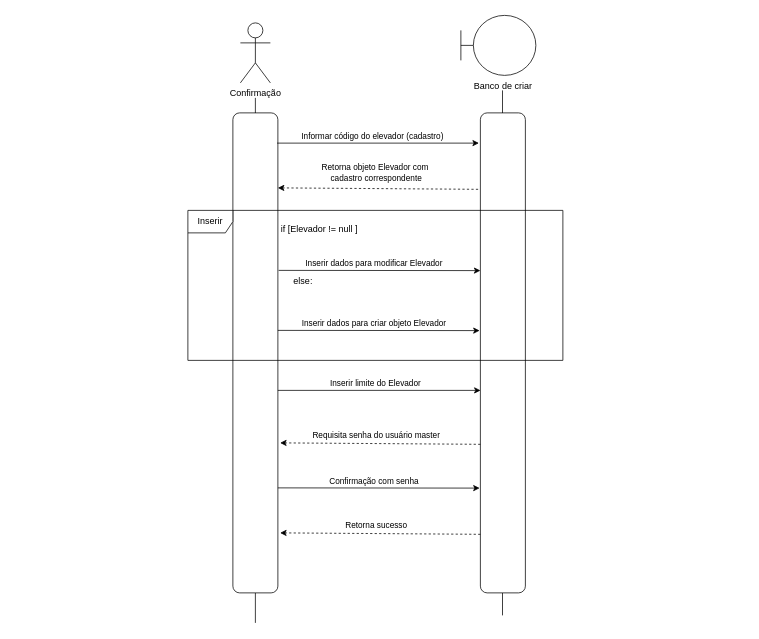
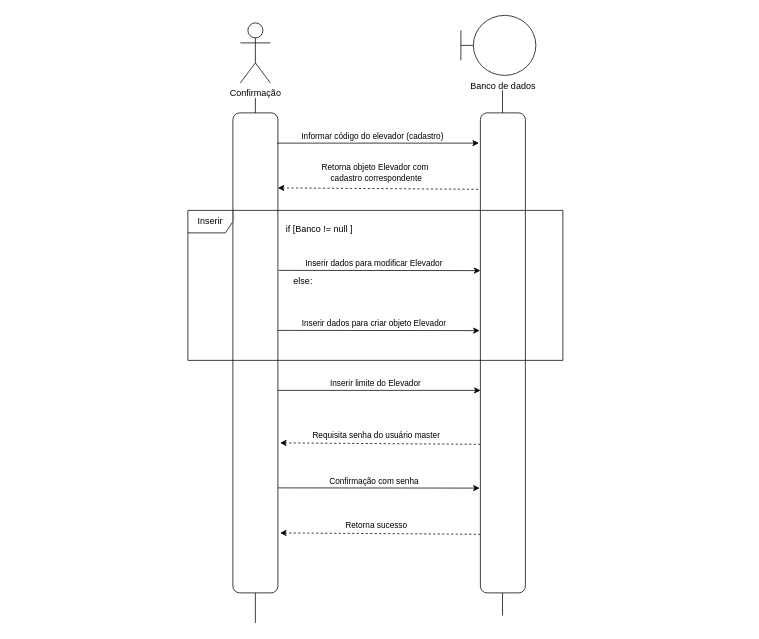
  <mxCell id="0" />
  <mxCell id="1" parent="0" />
  <mxCell id="2" value="Confirmação" style="shape=umlActor;verticalLabelPosition=bottom;verticalAlign=top;html=1;outlineConnect=0;" parent="1" vertex="1"><mxGeometry x="320" y="30" width="40" height="80" as="geometry" /></mxCell>
  <mxCell id="3" value="" style="group" parent="1" vertex="1" connectable="0"><mxGeometry x="310" y="130" width="60.0" height="700" as="geometry" /></mxCell>
  <mxCell id="4" value="" style="endArrow=none;html=1;rounded=0;" parent="3" edge="1"><mxGeometry width="50" height="50" relative="1" as="geometry"><mxPoint x="30.0" y="700" as="sourcePoint" /><mxPoint x="30.0" as="targetPoint" /></mxGeometry></mxCell>
  <mxCell id="5" value="" style="rounded=1;whiteSpace=wrap;html=1;rotation=90;" parent="3" vertex="1"><mxGeometry x="-290" y="310" width="640" height="60" as="geometry" /></mxCell>
  <mxCell id="6" value="&lt;span style=&quot;color: rgba(0, 0, 0, 0); font-family: monospace; font-size: 0px; text-align: start; background-color: rgb(251, 251, 251);&quot;&gt;%3CmxGraphModel%3E%3Croot%3E%3CmxCell%20id%3D%220%22%2F%3E%3CmxCell%20id%3D%221%22%20parent%3D%220%22%2F%3E%3CmxCell%20id%3D%222%22%20value%3D%22%22%20style%3D%22endArrow%3Dclassic%3Bhtml%3D1%3Brounded%3D0%3BexitX%3D0.063%3BexitY%3D0.017%3BexitDx%3D0%3BexitDy%3D0%3BexitPerimeter%3D0%3BentryX%3D0.063%3BentryY%3D1.033%3BentryDx%3D0%3BentryDy%3D0%3BentryPerimeter%3D0%3B%22%20edge%3D%221%22%20parent%3D%221%22%3E%3CmxGeometry%20width%3D%2250%22%20height%3D%2250%22%20relative%3D%221%22%20as%3D%22geometry%22%3E%3CmxPoint%20x%3D%22249%22%20y%3D%22280%22%20as%3D%22sourcePoint%22%2F%3E%3CmxPoint%20x%3D%22548%22%20y%3D%22280%22%20as%3D%22targetPoint%22%2F%3E%3C%2FmxGeometry%3E%3C%2FmxCell%3E%3CmxCell%20id%3D%223%22%20value%3D%22Escaneia%20o%20c%C3%B3digo%20do%20elevador%22%20style%3D%22edgeLabel%3Bhtml%3D1%3Balign%3Dcenter%3BverticalAlign%3Dmiddle%3Bresizable%3D0%3Bpoints%3D%5B%5D%3B%22%20vertex%3D%221%22%20connectable%3D%220%22%20parent%3D%222%22%3E%3CmxGeometry%20x%3D%22-0.077%22%20y%3D%223%22%20relative%3D%221%22%20as%3D%22geometry%22%3E%3CmxPoint%20x%3D%223%22%20y%3D%22-7%22%20as%3D%22offset%22%2F%3E%3C%2FmxGeometry%3E%3C%2FmxCell%3E%3C%2Froot%3E%3C%2FmxGraphModel%3E&lt;/span&gt;" style="endArrow=classic;html=1;rounded=0;exitX=0.063;exitY=0.017;exitDx=0;exitDy=0;exitPerimeter=0;entryX=0.063;entryY=1.033;entryDx=0;entryDy=0;entryPerimeter=0;" parent="1" source="5" edge="1"><mxGeometry width="50" height="50" relative="1" as="geometry"><mxPoint x="510" y="270" as="sourcePoint" /><mxPoint x="638.02" y="190.32" as="targetPoint" /></mxGeometry></mxCell>
  <mxCell id="7" value="Informar código do elevador (cadastro)" style="edgeLabel;html=1;align=center;verticalAlign=middle;resizable=0;points=[];" parent="6" vertex="1" connectable="0"><mxGeometry x="-0.077" y="3" relative="1" as="geometry"><mxPoint x="3" y="-7" as="offset" /></mxGeometry></mxCell>
  <mxCell id="8" value="" style="shape=umlBoundary;whiteSpace=wrap;html=1;" parent="1" vertex="1"><mxGeometry x="614" y="20" width="100" height="80" as="geometry" /></mxCell>
  <mxCell id="9" value="" style="group" parent="1" vertex="1" connectable="0"><mxGeometry x="640" y="120" width="85" height="700" as="geometry" /></mxCell>
  <mxCell id="10" value="" style="endArrow=none;html=1;rounded=0;" parent="9" edge="1"><mxGeometry width="50" height="50" relative="1" as="geometry"><mxPoint x="29.5" y="700" as="sourcePoint" /><mxPoint x="29.5" as="targetPoint" /></mxGeometry></mxCell>
  <mxCell id="11" value="" style="rounded=1;whiteSpace=wrap;html=1;rotation=90;" parent="9" vertex="1"><mxGeometry x="-290" y="320" width="640" height="60" as="geometry" /></mxCell>
- <mxCell id="12" value="Banco de criar" style="text;html=1;align=center;verticalAlign=middle;resizable=0;points=[];autosize=1;strokeColor=none;fillColor=none;" parent="9" vertex="1"><mxGeometry x="-25" y="-20" width="110" height="30" as="geometry" /></mxCell>
+ <mxCell id="12" value="Banco de dados" style="text;html=1;align=center;verticalAlign=middle;resizable=0;points=[];autosize=1;strokeColor=none;fillColor=none;" parent="9" vertex="1"><mxGeometry x="-25" y="-20" width="110" height="30" as="geometry" /></mxCell>
  <mxCell id="13" value="&lt;span style=&quot;color: rgba(0, 0, 0, 0); font-family: monospace; font-size: 0px; text-align: start; background-color: rgb(251, 251, 251);&quot;&gt;%3CmxGraphModel%3E%3Croot%3E%3CmxCell%20id%3D%220%22%2F%3E%3CmxCell%20id%3D%221%22%20parent%3D%220%22%2F%3E%3CmxCell%20id%3D%222%22%20value%3D%22%22%20style%3D%22endArrow%3Dclassic%3Bhtml%3D1%3Brounded%3D0%3BexitX%3D0.063%3BexitY%3D0.017%3BexitDx%3D0%3BexitDy%3D0%3BexitPerimeter%3D0%3BentryX%3D0.063%3BentryY%3D1.033%3BentryDx%3D0%3BentryDy%3D0%3BentryPerimeter%3D0%3B%22%20edge%3D%221%22%20parent%3D%221%22%3E%3CmxGeometry%20width%3D%2250%22%20height%3D%2250%22%20relative%3D%221%22%20as%3D%22geometry%22%3E%3CmxPoint%20x%3D%22249%22%20y%3D%22280%22%20as%3D%22sourcePoint%22%2F%3E%3CmxPoint%20x%3D%22548%22%20y%3D%22280%22%20as%3D%22targetPoint%22%2F%3E%3C%2FmxGeometry%3E%3C%2FmxCell%3E%3CmxCell%20id%3D%223%22%20value%3D%22Escaneia%20o%20c%C3%B3digo%20do%20elevador%22%20style%3D%22edgeLabel%3Bhtml%3D1%3Balign%3Dcenter%3BverticalAlign%3Dmiddle%3Bresizable%3D0%3Bpoints%3D%5B%5D%3B%22%20vertex%3D%221%22%20connectable%3D%220%22%20parent%3D%222%22%3E%3CmxGeometry%20x%3D%22-0.077%22%20y%3D%223%22%20relative%3D%221%22%20as%3D%22geometry%22%3E%3CmxPoint%20x%3D%223%22%20y%3D%22-7%22%20as%3D%22offset%22%2F%3E%3C%2FmxGeometry%3E%3C%2FmxCell%3E%3C%2Froot%3E%3C%2FmxGraphModel%3E&lt;/span&gt;" style="endArrow=classic;html=1;rounded=0;exitX=0.222;exitY=1.05;exitDx=0;exitDy=0;exitPerimeter=0;entryX=0.219;entryY=0;entryDx=0;entryDy=0;entryPerimeter=0;endFill=1;strokeColor=default;dashed=1;" parent="1" edge="1"><mxGeometry width="50" height="50" relative="1" as="geometry"><mxPoint x="637" y="251.92" as="sourcePoint" /><mxPoint x="370" y="250" as="targetPoint" /></mxGeometry></mxCell>
  <mxCell id="14" value="Retorna objeto Elevador com&amp;nbsp;&lt;div&gt;cadastro correspondente&lt;/div&gt;" style="edgeLabel;html=1;align=center;verticalAlign=middle;resizable=0;points=[];" parent="13" vertex="1" connectable="0"><mxGeometry x="0.049" relative="1" as="geometry"><mxPoint x="3" y="-21" as="offset" /></mxGeometry></mxCell>
  <mxCell id="15" value="&lt;span style=&quot;color: rgba(0, 0, 0, 0); font-family: monospace; font-size: 0px; text-align: start; background-color: rgb(251, 251, 251);&quot;&gt;%3CmxGraphModel%3E%3Croot%3E%3CmxCell%20id%3D%220%22%2F%3E%3CmxCell%20id%3D%221%22%20parent%3D%220%22%2F%3E%3CmxCell%20id%3D%222%22%20value%3D%22%22%20style%3D%22endArrow%3Dclassic%3Bhtml%3D1%3Brounded%3D0%3BexitX%3D0.063%3BexitY%3D0.017%3BexitDx%3D0%3BexitDy%3D0%3BexitPerimeter%3D0%3BentryX%3D0.063%3BentryY%3D1.033%3BentryDx%3D0%3BentryDy%3D0%3BentryPerimeter%3D0%3B%22%20edge%3D%221%22%20parent%3D%221%22%3E%3CmxGeometry%20width%3D%2250%22%20height%3D%2250%22%20relative%3D%221%22%20as%3D%22geometry%22%3E%3CmxPoint%20x%3D%22249%22%20y%3D%22280%22%20as%3D%22sourcePoint%22%2F%3E%3CmxPoint%20x%3D%22548%22%20y%3D%22280%22%20as%3D%22targetPoint%22%2F%3E%3C%2FmxGeometry%3E%3C%2FmxCell%3E%3CmxCell%20id%3D%223%22%20value%3D%22Escaneia%20o%20c%C3%B3digo%20do%20elevador%22%20style%3D%22edgeLabel%3Bhtml%3D1%3Balign%3Dcenter%3BverticalAlign%3Dmiddle%3Bresizable%3D0%3Bpoints%3D%5B%5D%3B%22%20vertex%3D%221%22%20connectable%3D%220%22%20parent%3D%222%22%3E%3CmxGeometry%20x%3D%22-0.077%22%20y%3D%223%22%20relative%3D%221%22%20as%3D%22geometry%22%3E%3CmxPoint%20x%3D%223%22%20y%3D%22-7%22%20as%3D%22offset%22%2F%3E%3C%2FmxGeometry%3E%3C%2FmxCell%3E%3C%2Froot%3E%3C%2FmxGraphModel%3E&lt;/span&gt;" style="endArrow=classic;html=1;rounded=0;exitX=0.063;exitY=0.017;exitDx=0;exitDy=0;exitPerimeter=0;entryX=0.063;entryY=1.033;entryDx=0;entryDy=0;entryPerimeter=0;" parent="1" edge="1"><mxGeometry width="50" height="50" relative="1" as="geometry"><mxPoint x="370.98" y="360" as="sourcePoint" /><mxPoint x="640" y="360.32" as="targetPoint" /></mxGeometry></mxCell>
  <mxCell id="16" value="Inserir dados para modificar Elevador" style="edgeLabel;html=1;align=center;verticalAlign=middle;resizable=0;points=[];" parent="15" vertex="1" connectable="0"><mxGeometry x="-0.077" y="3" relative="1" as="geometry"><mxPoint x="3" y="-7" as="offset" /></mxGeometry></mxCell>
  <mxCell id="17" value="Inserir" style="shape=umlFrame;whiteSpace=wrap;html=1;pointerEvents=0;" parent="1" vertex="1"><mxGeometry x="250" y="280" width="500" height="200" as="geometry" /></mxCell>
- <mxCell id="18" value="if [Elevador != null ]" style="text;html=1;align=center;verticalAlign=middle;resizable=0;points=[];autosize=1;strokeColor=none;fillColor=none;" parent="1" vertex="1"><mxGeometry x="360" y="290" width="130" height="30" as="geometry" /></mxCell>
+ <mxCell id="18" value="if [Banco != null ]" style="text;html=1;align=center;verticalAlign=middle;resizable=0;points=[];autosize=1;strokeColor=none;fillColor=none;" parent="1" vertex="1"><mxGeometry x="360" y="290" width="130" height="30" as="geometry" /></mxCell>
  <mxCell id="19" value="else:&amp;nbsp;" style="text;html=1;align=center;verticalAlign=middle;resizable=0;points=[];autosize=1;strokeColor=none;fillColor=none;" parent="1" vertex="1"><mxGeometry x="380" y="360" width="50" height="30" as="geometry" /></mxCell>
  <mxCell id="20" value="&lt;span style=&quot;color: rgba(0, 0, 0, 0); font-family: monospace; font-size: 0px; text-align: start; background-color: rgb(251, 251, 251);&quot;&gt;%3CmxGraphModel%3E%3Croot%3E%3CmxCell%20id%3D%220%22%2F%3E%3CmxCell%20id%3D%221%22%20parent%3D%220%22%2F%3E%3CmxCell%20id%3D%222%22%20value%3D%22%22%20style%3D%22endArrow%3Dclassic%3Bhtml%3D1%3Brounded%3D0%3BexitX%3D0.063%3BexitY%3D0.017%3BexitDx%3D0%3BexitDy%3D0%3BexitPerimeter%3D0%3BentryX%3D0.063%3BentryY%3D1.033%3BentryDx%3D0%3BentryDy%3D0%3BentryPerimeter%3D0%3B%22%20edge%3D%221%22%20parent%3D%221%22%3E%3CmxGeometry%20width%3D%2250%22%20height%3D%2250%22%20relative%3D%221%22%20as%3D%22geometry%22%3E%3CmxPoint%20x%3D%22249%22%20y%3D%22280%22%20as%3D%22sourcePoint%22%2F%3E%3CmxPoint%20x%3D%22548%22%20y%3D%22280%22%20as%3D%22targetPoint%22%2F%3E%3C%2FmxGeometry%3E%3C%2FmxCell%3E%3CmxCell%20id%3D%223%22%20value%3D%22Escaneia%20o%20c%C3%B3digo%20do%20elevador%22%20style%3D%22edgeLabel%3Bhtml%3D1%3Balign%3Dcenter%3BverticalAlign%3Dmiddle%3Bresizable%3D0%3Bpoints%3D%5B%5D%3B%22%20vertex%3D%221%22%20connectable%3D%220%22%20parent%3D%222%22%3E%3CmxGeometry%20x%3D%22-0.077%22%20y%3D%223%22%20relative%3D%221%22%20as%3D%22geometry%22%3E%3CmxPoint%20x%3D%223%22%20y%3D%22-7%22%20as%3D%22offset%22%2F%3E%3C%2FmxGeometry%3E%3C%2FmxCell%3E%3C%2Froot%3E%3C%2FmxGraphModel%3E&lt;/span&gt;" style="endArrow=classic;html=1;rounded=0;exitX=0.063;exitY=0.017;exitDx=0;exitDy=0;exitPerimeter=0;entryX=0.063;entryY=1.033;entryDx=0;entryDy=0;entryPerimeter=0;" parent="1" edge="1"><mxGeometry width="50" height="50" relative="1" as="geometry"><mxPoint x="370" y="440" as="sourcePoint" /><mxPoint x="639.02" y="440.32" as="targetPoint" /></mxGeometry></mxCell>
  <mxCell id="21" value="Inserir dados para criar objeto Elevador" style="edgeLabel;html=1;align=center;verticalAlign=middle;resizable=0;points=[];" parent="20" vertex="1" connectable="0"><mxGeometry x="-0.077" y="3" relative="1" as="geometry"><mxPoint x="3" y="-7" as="offset" /></mxGeometry></mxCell>
  <mxCell id="22" value="&lt;span style=&quot;color: rgba(0, 0, 0, 0); font-family: monospace; font-size: 0px; text-align: start; background-color: rgb(251, 251, 251);&quot;&gt;%3CmxGraphModel%3E%3Croot%3E%3CmxCell%20id%3D%220%22%2F%3E%3CmxCell%20id%3D%221%22%20parent%3D%220%22%2F%3E%3CmxCell%20id%3D%222%22%20value%3D%22%22%20style%3D%22endArrow%3Dclassic%3Bhtml%3D1%3Brounded%3D0%3BexitX%3D0.063%3BexitY%3D0.017%3BexitDx%3D0%3BexitDy%3D0%3BexitPerimeter%3D0%3BentryX%3D0.063%3BentryY%3D1.033%3BentryDx%3D0%3BentryDy%3D0%3BentryPerimeter%3D0%3B%22%20edge%3D%221%22%20parent%3D%221%22%3E%3CmxGeometry%20width%3D%2250%22%20height%3D%2250%22%20relative%3D%221%22%20as%3D%22geometry%22%3E%3CmxPoint%20x%3D%22249%22%20y%3D%22280%22%20as%3D%22sourcePoint%22%2F%3E%3CmxPoint%20x%3D%22548%22%20y%3D%22280%22%20as%3D%22targetPoint%22%2F%3E%3C%2FmxGeometry%3E%3C%2FmxCell%3E%3CmxCell%20id%3D%223%22%20value%3D%22Escaneia%20o%20c%C3%B3digo%20do%20elevador%22%20style%3D%22edgeLabel%3Bhtml%3D1%3Balign%3Dcenter%3BverticalAlign%3Dmiddle%3Bresizable%3D0%3Bpoints%3D%5B%5D%3B%22%20vertex%3D%221%22%20connectable%3D%220%22%20parent%3D%222%22%3E%3CmxGeometry%20x%3D%22-0.077%22%20y%3D%223%22%20relative%3D%221%22%20as%3D%22geometry%22%3E%3CmxPoint%20x%3D%223%22%20y%3D%22-7%22%20as%3D%22offset%22%2F%3E%3C%2FmxGeometry%3E%3C%2FmxCell%3E%3C%2Froot%3E%3C%2FmxGraphModel%3E&lt;/span&gt;" style="endArrow=classic;html=1;rounded=0;exitX=0.222;exitY=1.05;exitDx=0;exitDy=0;exitPerimeter=0;entryX=0.219;entryY=0;entryDx=0;entryDy=0;entryPerimeter=0;endFill=1;strokeColor=default;dashed=1;" parent="1" edge="1"><mxGeometry width="50" height="50" relative="1" as="geometry"><mxPoint x="640" y="591.92" as="sourcePoint" /><mxPoint x="373" y="590" as="targetPoint" /></mxGeometry></mxCell>
  <mxCell id="23" value="Requisita senha do usuário master" style="edgeLabel;html=1;align=center;verticalAlign=middle;resizable=0;points=[];" parent="22" vertex="1" connectable="0"><mxGeometry x="0.049" relative="1" as="geometry"><mxPoint y="-11" as="offset" /></mxGeometry></mxCell>
  <mxCell id="24" value="&lt;span style=&quot;color: rgba(0, 0, 0, 0); font-family: monospace; font-size: 0px; text-align: start; background-color: rgb(251, 251, 251);&quot;&gt;%3CmxGraphModel%3E%3Croot%3E%3CmxCell%20id%3D%220%22%2F%3E%3CmxCell%20id%3D%221%22%20parent%3D%220%22%2F%3E%3CmxCell%20id%3D%222%22%20value%3D%22%22%20style%3D%22endArrow%3Dclassic%3Bhtml%3D1%3Brounded%3D0%3BexitX%3D0.063%3BexitY%3D0.017%3BexitDx%3D0%3BexitDy%3D0%3BexitPerimeter%3D0%3BentryX%3D0.063%3BentryY%3D1.033%3BentryDx%3D0%3BentryDy%3D0%3BentryPerimeter%3D0%3B%22%20edge%3D%221%22%20parent%3D%221%22%3E%3CmxGeometry%20width%3D%2250%22%20height%3D%2250%22%20relative%3D%221%22%20as%3D%22geometry%22%3E%3CmxPoint%20x%3D%22249%22%20y%3D%22280%22%20as%3D%22sourcePoint%22%2F%3E%3CmxPoint%20x%3D%22548%22%20y%3D%22280%22%20as%3D%22targetPoint%22%2F%3E%3C%2FmxGeometry%3E%3C%2FmxCell%3E%3CmxCell%20id%3D%223%22%20value%3D%22Escaneia%20o%20c%C3%B3digo%20do%20elevador%22%20style%3D%22edgeLabel%3Bhtml%3D1%3Balign%3Dcenter%3BverticalAlign%3Dmiddle%3Bresizable%3D0%3Bpoints%3D%5B%5D%3B%22%20vertex%3D%221%22%20connectable%3D%220%22%20parent%3D%222%22%3E%3CmxGeometry%20x%3D%22-0.077%22%20y%3D%223%22%20relative%3D%221%22%20as%3D%22geometry%22%3E%3CmxPoint%20x%3D%223%22%20y%3D%22-7%22%20as%3D%22offset%22%2F%3E%3C%2FmxGeometry%3E%3C%2FmxCell%3E%3C%2Froot%3E%3C%2FmxGraphModel%3E&lt;/span&gt;" style="endArrow=classic;html=1;rounded=0;exitX=0.063;exitY=0.017;exitDx=0;exitDy=0;exitPerimeter=0;entryX=0.063;entryY=1.033;entryDx=0;entryDy=0;entryPerimeter=0;" parent="1" edge="1"><mxGeometry width="50" height="50" relative="1" as="geometry"><mxPoint x="370" y="650" as="sourcePoint" /><mxPoint x="639.02" y="650.32" as="targetPoint" /></mxGeometry></mxCell>
  <mxCell id="25" value="Confirmação com senha" style="edgeLabel;html=1;align=center;verticalAlign=middle;resizable=0;points=[];" parent="24" vertex="1" connectable="0"><mxGeometry x="-0.077" y="3" relative="1" as="geometry"><mxPoint x="3" y="-7" as="offset" /></mxGeometry></mxCell>
  <mxCell id="26" value="&lt;span style=&quot;color: rgba(0, 0, 0, 0); font-family: monospace; font-size: 0px; text-align: start; background-color: rgb(251, 251, 251);&quot;&gt;%3CmxGraphModel%3E%3Croot%3E%3CmxCell%20id%3D%220%22%2F%3E%3CmxCell%20id%3D%221%22%20parent%3D%220%22%2F%3E%3CmxCell%20id%3D%222%22%20value%3D%22%22%20style%3D%22endArrow%3Dclassic%3Bhtml%3D1%3Brounded%3D0%3BexitX%3D0.063%3BexitY%3D0.017%3BexitDx%3D0%3BexitDy%3D0%3BexitPerimeter%3D0%3BentryX%3D0.063%3BentryY%3D1.033%3BentryDx%3D0%3BentryDy%3D0%3BentryPerimeter%3D0%3B%22%20edge%3D%221%22%20parent%3D%221%22%3E%3CmxGeometry%20width%3D%2250%22%20height%3D%2250%22%20relative%3D%221%22%20as%3D%22geometry%22%3E%3CmxPoint%20x%3D%22249%22%20y%3D%22280%22%20as%3D%22sourcePoint%22%2F%3E%3CmxPoint%20x%3D%22548%22%20y%3D%22280%22%20as%3D%22targetPoint%22%2F%3E%3C%2FmxGeometry%3E%3C%2FmxCell%3E%3CmxCell%20id%3D%223%22%20value%3D%22Escaneia%20o%20c%C3%B3digo%20do%20elevador%22%20style%3D%22edgeLabel%3Bhtml%3D1%3Balign%3Dcenter%3BverticalAlign%3Dmiddle%3Bresizable%3D0%3Bpoints%3D%5B%5D%3B%22%20vertex%3D%221%22%20connectable%3D%220%22%20parent%3D%222%22%3E%3CmxGeometry%20x%3D%22-0.077%22%20y%3D%223%22%20relative%3D%221%22%20as%3D%22geometry%22%3E%3CmxPoint%20x%3D%223%22%20y%3D%22-7%22%20as%3D%22offset%22%2F%3E%3C%2FmxGeometry%3E%3C%2FmxCell%3E%3C%2Froot%3E%3C%2FmxGraphModel%3E&lt;/span&gt;" style="endArrow=classic;html=1;rounded=0;exitX=0.222;exitY=1.05;exitDx=0;exitDy=0;exitPerimeter=0;entryX=0.219;entryY=0;entryDx=0;entryDy=0;entryPerimeter=0;endFill=1;strokeColor=default;dashed=1;" parent="1" edge="1"><mxGeometry width="50" height="50" relative="1" as="geometry"><mxPoint x="640" y="711.92" as="sourcePoint" /><mxPoint x="373" y="710" as="targetPoint" /></mxGeometry></mxCell>
  <mxCell id="27" value="Retorna sucesso" style="edgeLabel;html=1;align=center;verticalAlign=middle;resizable=0;points=[];" parent="26" vertex="1" connectable="0"><mxGeometry x="0.049" relative="1" as="geometry"><mxPoint y="-11" as="offset" /></mxGeometry></mxCell>
  <mxCell id="28" value="Inserir limite do Elevador" style="endArrow=classic;html=1;rounded=0;exitX=0.472;exitY=0.004;exitDx=0;exitDy=0;exitPerimeter=0;entryX=0.472;entryY=1;entryDx=0;entryDy=0;entryPerimeter=0;" edge="1" parent="1"><mxGeometry x="-0.038" y="10" width="50" height="50" relative="1" as="geometry"><mxPoint x="370" y="520" as="sourcePoint" /><mxPoint x="640.24" y="520" as="targetPoint" /><mxPoint as="offset" /></mxGeometry></mxCell>
